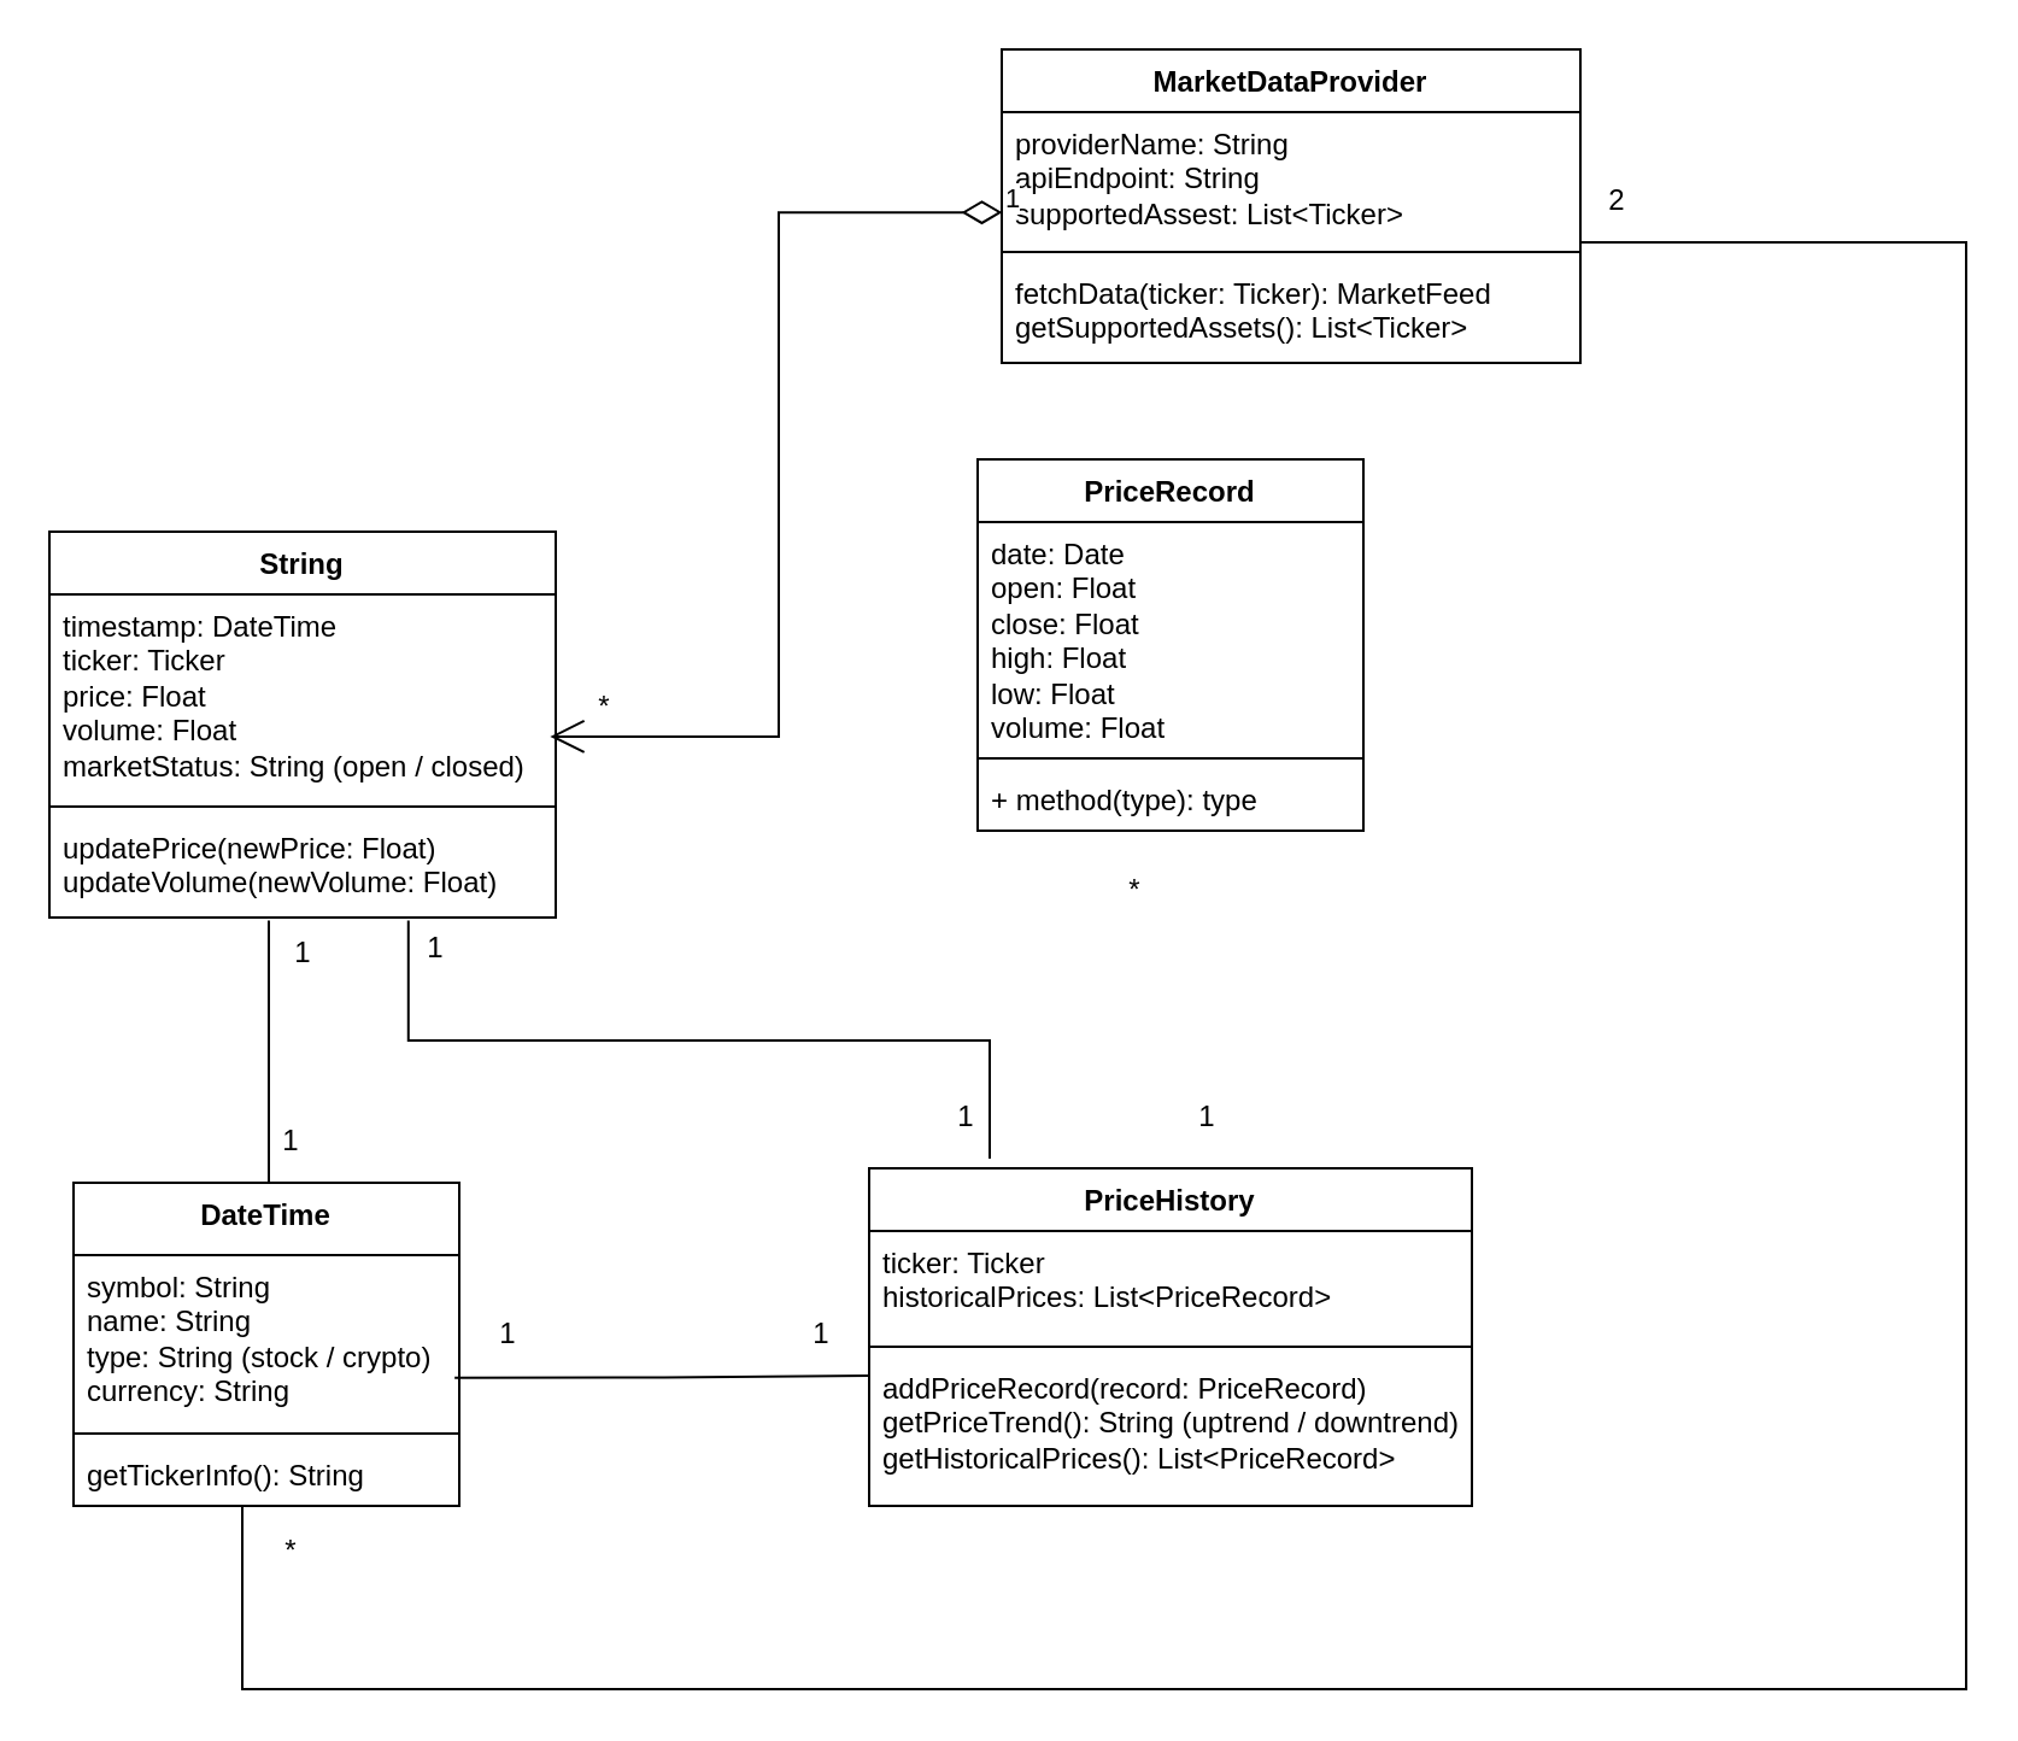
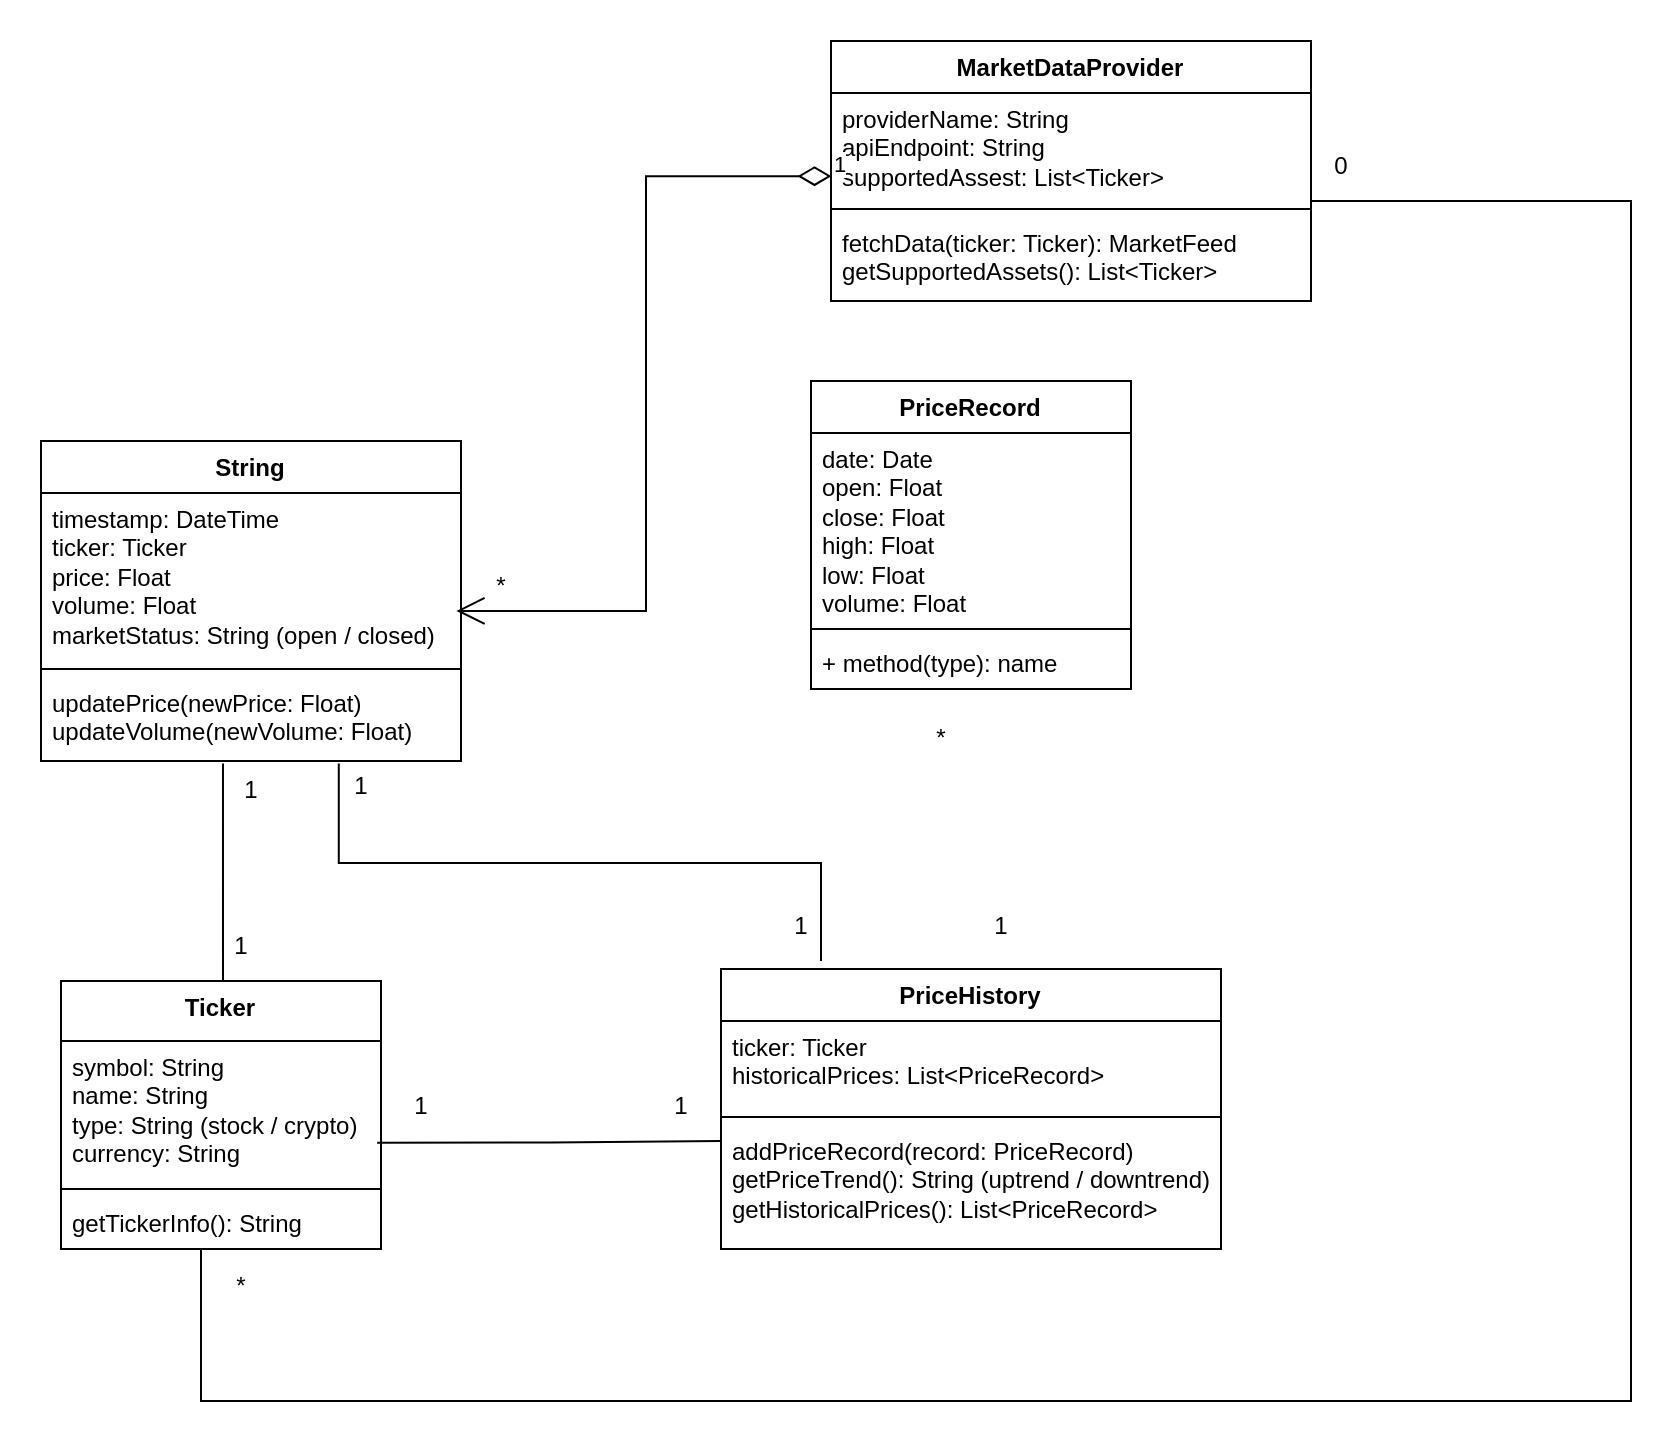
  <mxCell id="0" />
  <mxCell id="1" parent="0" />
  <mxCell id="2" value="MarketDataProvider" style="swimlane;fontStyle=1;align=center;verticalAlign=top;childLayout=stackLayout;horizontal=1;startSize=26;horizontalStack=0;resizeParent=1;resizeParentMax=0;resizeLast=0;collapsible=1;marginBottom=0;whiteSpace=wrap;html=1;" parent="1" vertex="1"><mxGeometry x="415" y="20" width="240" height="130" as="geometry" /></mxCell>
  <mxCell id="3" value="providerName: String&lt;div&gt;apiEndpoint: String&lt;/div&gt;&lt;div&gt;supportedAssest: List&amp;lt;Ticker&amp;gt;&lt;/div&gt;" style="text;strokeColor=none;fillColor=none;align=left;verticalAlign=top;spacingLeft=4;spacingRight=4;overflow=hidden;rotatable=0;points=[[0,0.5],[1,0.5]];portConstraint=eastwest;whiteSpace=wrap;html=1;" parent="2" vertex="1"><mxGeometry y="26" width="240" height="54" as="geometry" /></mxCell>
  <mxCell id="4" value="" style="line;strokeWidth=1;fillColor=none;align=left;verticalAlign=middle;spacingTop=-1;spacingLeft=3;spacingRight=3;rotatable=0;labelPosition=right;points=[];portConstraint=eastwest;strokeColor=inherit;" parent="2" vertex="1"><mxGeometry y="80" width="240" height="8" as="geometry" /></mxCell>
  <mxCell id="5" value="fetchData(ticker: Ticker): MarketFeed&lt;div&gt;getSupportedAssets(): List&amp;lt;Ticker&amp;gt;&lt;/div&gt;" style="text;strokeColor=none;fillColor=none;align=left;verticalAlign=top;spacingLeft=4;spacingRight=4;overflow=hidden;rotatable=0;points=[[0,0.5],[1,0.5]];portConstraint=eastwest;whiteSpace=wrap;html=1;" parent="2" vertex="1"><mxGeometry y="88" width="240" height="42" as="geometry" /></mxCell>
  <mxCell id="6" value="String" style="swimlane;fontStyle=1;align=center;verticalAlign=top;childLayout=stackLayout;horizontal=1;startSize=26;horizontalStack=0;resizeParent=1;resizeParentMax=0;resizeLast=0;collapsible=1;marginBottom=0;whiteSpace=wrap;html=1;" parent="1" vertex="1"><mxGeometry x="20" y="220" width="210" height="160" as="geometry" /></mxCell>
  <mxCell id="7" value="timestamp: DateTime&lt;div&gt;ticker: Ticker&lt;/div&gt;&lt;div&gt;price: Float&lt;/div&gt;&lt;div&gt;volume: Float&lt;/div&gt;&lt;div&gt;marketStatus: String (open / closed)&lt;/div&gt;" style="text;strokeColor=none;fillColor=none;align=left;verticalAlign=top;spacingLeft=4;spacingRight=4;overflow=hidden;rotatable=0;points=[[0,0.5],[1,0.5]];portConstraint=eastwest;whiteSpace=wrap;html=1;" parent="6" vertex="1"><mxGeometry y="26" width="210" height="84" as="geometry" /></mxCell>
  <mxCell id="8" value="" style="line;strokeWidth=1;fillColor=none;align=left;verticalAlign=middle;spacingTop=-1;spacingLeft=3;spacingRight=3;rotatable=0;labelPosition=right;points=[];portConstraint=eastwest;strokeColor=inherit;" parent="6" vertex="1"><mxGeometry y="110" width="210" height="8" as="geometry" /></mxCell>
  <mxCell id="9" value="updatePrice(newPrice: Float)&lt;div&gt;updateVolume(newVolume: Float)&lt;/div&gt;" style="text;strokeColor=none;fillColor=none;align=left;verticalAlign=top;spacingLeft=4;spacingRight=4;overflow=hidden;rotatable=0;points=[[0,0.5],[1,0.5]];portConstraint=eastwest;whiteSpace=wrap;html=1;" parent="6" vertex="1"><mxGeometry y="118" width="210" height="42" as="geometry" /></mxCell>
  <mxCell id="10" value="PriceHistory" style="swimlane;fontStyle=1;align=center;verticalAlign=top;childLayout=stackLayout;horizontal=1;startSize=26;horizontalStack=0;resizeParent=1;resizeParentMax=0;resizeLast=0;collapsible=1;marginBottom=0;whiteSpace=wrap;html=1;" vertex="1" parent="1"><mxGeometry x="360" y="484" width="250" height="140" as="geometry" /></mxCell>
  <mxCell id="11" value="ticker: Ticker&lt;div&gt;historicalPrices: List&amp;lt;PriceRecord&amp;gt;&lt;/div&gt;" style="text;strokeColor=none;fillColor=none;align=left;verticalAlign=top;spacingLeft=4;spacingRight=4;overflow=hidden;rotatable=0;points=[[0,0.5],[1,0.5]];portConstraint=eastwest;whiteSpace=wrap;html=1;" vertex="1" parent="10"><mxGeometry y="26" width="250" height="44" as="geometry" /></mxCell>
  <mxCell id="12" value="" style="line;strokeWidth=1;fillColor=none;align=left;verticalAlign=middle;spacingTop=-1;spacingLeft=3;spacingRight=3;rotatable=0;labelPosition=right;points=[];portConstraint=eastwest;strokeColor=inherit;" vertex="1" parent="10"><mxGeometry y="70" width="250" height="8" as="geometry" /></mxCell>
  <mxCell id="13" value="addPriceRecord(record: PriceRecord)&lt;div&gt;getPriceTrend(): String (uptrend / downtrend)&lt;/div&gt;&lt;div&gt;getHistoricalPrices(): List&amp;lt;PriceRecord&amp;gt;&lt;/div&gt;" style="text;strokeColor=none;fillColor=none;align=left;verticalAlign=top;spacingLeft=4;spacingRight=4;overflow=hidden;rotatable=0;points=[[0,0.5],[1,0.5]];portConstraint=eastwest;whiteSpace=wrap;html=1;" vertex="1" parent="10"><mxGeometry y="78" width="250" height="62" as="geometry" /></mxCell>
  <mxCell id="14" value="PriceRecord" style="swimlane;fontStyle=1;align=center;verticalAlign=top;childLayout=stackLayout;horizontal=1;startSize=26;horizontalStack=0;resizeParent=1;resizeParentMax=0;resizeLast=0;collapsible=1;marginBottom=0;whiteSpace=wrap;html=1;" vertex="1" parent="1"><mxGeometry x="405" y="190" width="160" height="154" as="geometry" /></mxCell>
  <mxCell id="15" value="date: Date&lt;div&gt;open: Float&lt;/div&gt;&lt;div&gt;close: Float&lt;/div&gt;&lt;div&gt;high: Float&lt;/div&gt;&lt;div&gt;low: Float&lt;/div&gt;&lt;div&gt;volume: Float&lt;/div&gt;" style="text;strokeColor=none;fillColor=none;align=left;verticalAlign=top;spacingLeft=4;spacingRight=4;overflow=hidden;rotatable=0;points=[[0,0.5],[1,0.5]];portConstraint=eastwest;whiteSpace=wrap;html=1;" vertex="1" parent="14"><mxGeometry y="26" width="160" height="94" as="geometry" /></mxCell>
  <mxCell id="16" value="" style="line;strokeWidth=1;fillColor=none;align=left;verticalAlign=middle;spacingTop=-1;spacingLeft=3;spacingRight=3;rotatable=0;labelPosition=right;points=[];portConstraint=eastwest;strokeColor=inherit;" vertex="1" parent="14"><mxGeometry y="120" width="160" height="8" as="geometry" /></mxCell>
- <mxCell id="17" value="+ method(type): type" style="text;strokeColor=none;fillColor=none;align=left;verticalAlign=top;spacingLeft=4;spacingRight=4;overflow=hidden;rotatable=0;points=[[0,0.5],[1,0.5]];portConstraint=eastwest;whiteSpace=wrap;html=1;" vertex="1" parent="14"><mxGeometry y="128" width="160" height="26" as="geometry" /></mxCell>
- <mxCell id="18" value="DateTime" style="swimlane;fontStyle=1;align=center;verticalAlign=top;childLayout=stackLayout;horizontal=1;startSize=30;horizontalStack=0;resizeParent=1;resizeParentMax=0;resizeLast=0;collapsible=1;marginBottom=0;whiteSpace=wrap;html=1;" vertex="1" parent="1"><mxGeometry x="30" y="490" width="160" height="134" as="geometry" /></mxCell>
+ <mxCell id="17" value="+ method(type): name" style="text;strokeColor=none;fillColor=none;align=left;verticalAlign=top;spacingLeft=4;spacingRight=4;overflow=hidden;rotatable=0;points=[[0,0.5],[1,0.5]];portConstraint=eastwest;whiteSpace=wrap;html=1;" vertex="1" parent="14"><mxGeometry y="128" width="160" height="26" as="geometry" /></mxCell>
+ <mxCell id="18" value="Ticker" style="swimlane;fontStyle=1;align=center;verticalAlign=top;childLayout=stackLayout;horizontal=1;startSize=30;horizontalStack=0;resizeParent=1;resizeParentMax=0;resizeLast=0;collapsible=1;marginBottom=0;whiteSpace=wrap;html=1;" vertex="1" parent="1"><mxGeometry x="30" y="490" width="160" height="134" as="geometry" /></mxCell>
  <mxCell id="19" value="symbol: String&lt;div&gt;name: String&lt;/div&gt;&lt;div&gt;type: String (stock / crypto)&lt;/div&gt;&lt;div&gt;currency: String&lt;/div&gt;" style="text;strokeColor=none;fillColor=none;align=left;verticalAlign=top;spacingLeft=4;spacingRight=4;overflow=hidden;rotatable=0;points=[[0,0.5],[1,0.5]];portConstraint=eastwest;whiteSpace=wrap;html=1;" vertex="1" parent="18"><mxGeometry y="30" width="160" height="70" as="geometry" /></mxCell>
  <mxCell id="20" value="" style="line;strokeWidth=1;fillColor=none;align=left;verticalAlign=middle;spacingTop=-1;spacingLeft=3;spacingRight=3;rotatable=0;labelPosition=right;points=[];portConstraint=eastwest;strokeColor=inherit;" vertex="1" parent="18"><mxGeometry y="100" width="160" height="8" as="geometry" /></mxCell>
  <mxCell id="21" value="getTickerInfo(): String" style="text;strokeColor=none;fillColor=none;align=left;verticalAlign=top;spacingLeft=4;spacingRight=4;overflow=hidden;rotatable=0;points=[[0,0.5],[1,0.5]];portConstraint=eastwest;whiteSpace=wrap;html=1;" vertex="1" parent="18"><mxGeometry y="108" width="160" height="26" as="geometry" /></mxCell>
  <mxCell id="22" value="1" style="endArrow=open;html=1;endSize=12;startArrow=diamondThin;startSize=14;startFill=0;edgeStyle=orthogonalEdgeStyle;align=left;verticalAlign=bottom;rounded=0;exitX=0.001;exitY=0.77;exitDx=0;exitDy=0;exitPerimeter=0;entryX=0.989;entryY=0.702;entryDx=0;entryDy=0;entryPerimeter=0;" edge="1" parent="1" source="3" target="7"><mxGeometry x="-1" y="3" relative="1" as="geometry"><mxPoint x="450" y="260" as="sourcePoint" /><mxPoint x="610" y="260" as="targetPoint" /></mxGeometry></mxCell>
  <mxCell id="23" value="*" style="text;html=1;align=center;verticalAlign=middle;resizable=0;points=[];autosize=1;strokeColor=none;fillColor=none;" vertex="1" parent="1"><mxGeometry x="235" y="278" width="30" height="30" as="geometry" /></mxCell>
  <mxCell id="24" value="" style="endArrow=none;html=1;edgeStyle=orthogonalEdgeStyle;rounded=0;exitX=0.419;exitY=1.029;exitDx=0;exitDy=0;exitPerimeter=0;entryX=0.5;entryY=0;entryDx=0;entryDy=0;" edge="1" parent="1"><mxGeometry relative="1" as="geometry"><mxPoint x="110.99" y="381.218" as="sourcePoint" /><mxPoint x="113" y="490" as="targetPoint" /><Array as="points"><mxPoint x="111" y="490" /></Array></mxGeometry></mxCell>
  <mxCell id="25" value="1" style="text;html=1;align=center;verticalAlign=middle;resizable=0;points=[];autosize=1;strokeColor=none;fillColor=none;" vertex="1" parent="1"><mxGeometry x="110" y="380" width="30" height="30" as="geometry" /></mxCell>
  <mxCell id="26" value="1" style="text;html=1;align=center;verticalAlign=middle;resizable=0;points=[];autosize=1;strokeColor=none;fillColor=none;" vertex="1" parent="1"><mxGeometry x="105" y="458" width="30" height="30" as="geometry" /></mxCell>
  <mxCell id="27" value="" style="endArrow=none;html=1;edgeStyle=orthogonalEdgeStyle;rounded=0;exitX=0.988;exitY=0.726;exitDx=0;exitDy=0;exitPerimeter=0;" edge="1" parent="1" source="19"><mxGeometry relative="1" as="geometry"><mxPoint x="200" y="570" as="sourcePoint" /><mxPoint x="360" y="570" as="targetPoint" /></mxGeometry></mxCell>
  <mxCell id="28" value="1" style="text;html=1;align=center;verticalAlign=middle;resizable=0;points=[];autosize=1;strokeColor=none;fillColor=none;" vertex="1" parent="1"><mxGeometry x="195" y="538" width="30" height="30" as="geometry" /></mxCell>
  <mxCell id="29" value="1" style="text;html=1;align=center;verticalAlign=middle;resizable=0;points=[];autosize=1;strokeColor=none;fillColor=none;" vertex="1" parent="1"><mxGeometry x="325" y="538" width="30" height="30" as="geometry" /></mxCell>
  <mxCell id="30" value="1" style="text;html=1;align=center;verticalAlign=middle;resizable=0;points=[];autosize=1;strokeColor=none;fillColor=none;" vertex="1" parent="1"><mxGeometry x="485" y="448" width="30" height="30" as="geometry" /></mxCell>
  <mxCell id="31" value="*" style="text;html=1;align=center;verticalAlign=middle;resizable=0;points=[];autosize=1;strokeColor=none;fillColor=none;" vertex="1" parent="1"><mxGeometry x="455" y="354" width="30" height="30" as="geometry" /></mxCell>
  <mxCell id="32" value="" style="edgeStyle=elbowEdgeStyle;html=1;endArrow=none;elbow=vertical;rounded=0;exitX=0.709;exitY=1.029;exitDx=0;exitDy=0;exitPerimeter=0;" edge="1" parent="1" source="9"><mxGeometry width="160" relative="1" as="geometry"><mxPoint x="450" y="410" as="sourcePoint" /><mxPoint x="410" y="480" as="targetPoint" /></mxGeometry></mxCell>
  <mxCell id="33" value="1" style="text;html=1;align=center;verticalAlign=middle;resizable=0;points=[];autosize=1;strokeColor=none;fillColor=none;" vertex="1" parent="1"><mxGeometry x="165" y="378" width="30" height="30" as="geometry" /></mxCell>
  <mxCell id="34" value="1" style="text;html=1;align=center;verticalAlign=middle;resizable=0;points=[];autosize=1;strokeColor=none;fillColor=none;" vertex="1" parent="1"><mxGeometry x="385" y="448" width="30" height="30" as="geometry" /></mxCell>
  <mxCell id="35" value="" style="endArrow=none;html=1;edgeStyle=orthogonalEdgeStyle;rounded=0;" edge="1" parent="1" target="21"><mxGeometry relative="1" as="geometry"><mxPoint x="655" y="100" as="sourcePoint" /><mxPoint x="100" y="660" as="targetPoint" /><Array as="points"><mxPoint x="815" y="100" /><mxPoint x="815" y="700" /><mxPoint x="100" y="700" /></Array></mxGeometry></mxCell>
- <mxCell id="36" value="2" style="text;html=1;align=center;verticalAlign=middle;resizable=0;points=[];autosize=1;strokeColor=none;fillColor=none;" vertex="1" parent="1"><mxGeometry x="655" y="68" width="30" height="30" as="geometry" /></mxCell>
+ <mxCell id="36" value="0" style="text;html=1;align=center;verticalAlign=middle;resizable=0;points=[];autosize=1;strokeColor=none;fillColor=none;" vertex="1" parent="1"><mxGeometry x="655" y="68" width="30" height="30" as="geometry" /></mxCell>
  <mxCell id="37" value="*" style="text;html=1;align=center;verticalAlign=middle;resizable=0;points=[];autosize=1;strokeColor=none;fillColor=none;" vertex="1" parent="1"><mxGeometry x="105" y="628" width="30" height="30" as="geometry" /></mxCell>
